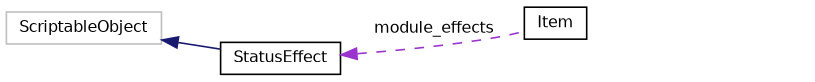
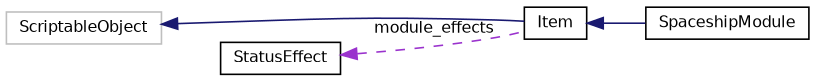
  digraph {
    rankdir=LR
    node [color=black fillcolor=white fontname=Helvetica fontsize=10 shape=record style=filled]
    edge [color=midnightblue dir=back fontname=Helvetica fontsize=10 labelfontname=Helvetica labelfontsize=10 style=solid]
+   n1 [height=0.2 label=SpaceshipModule width=0.4]
    n2 [height=0.2 label=Item width=0.4]
    n3 [color=grey75 height=0.2 label=ScriptableObject width=0.4]
    n4 [height=0.2 label=StatusEffect width=0.4]
-   n3 -> n4
+   n2 -> n1
+   n3 -> n2
    n4 -> n2 [color=darkorchid3 label=" module_effects" style=dashed]
  }
